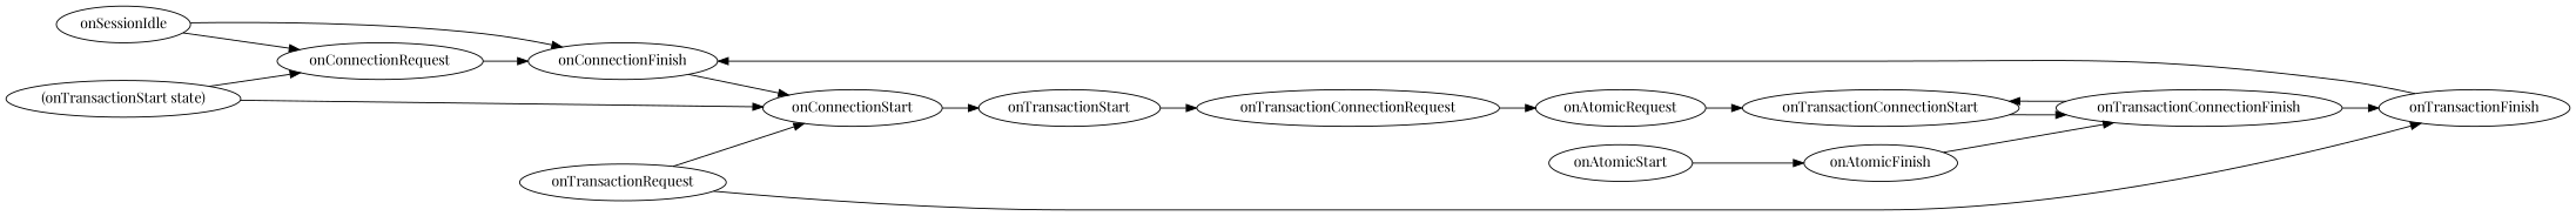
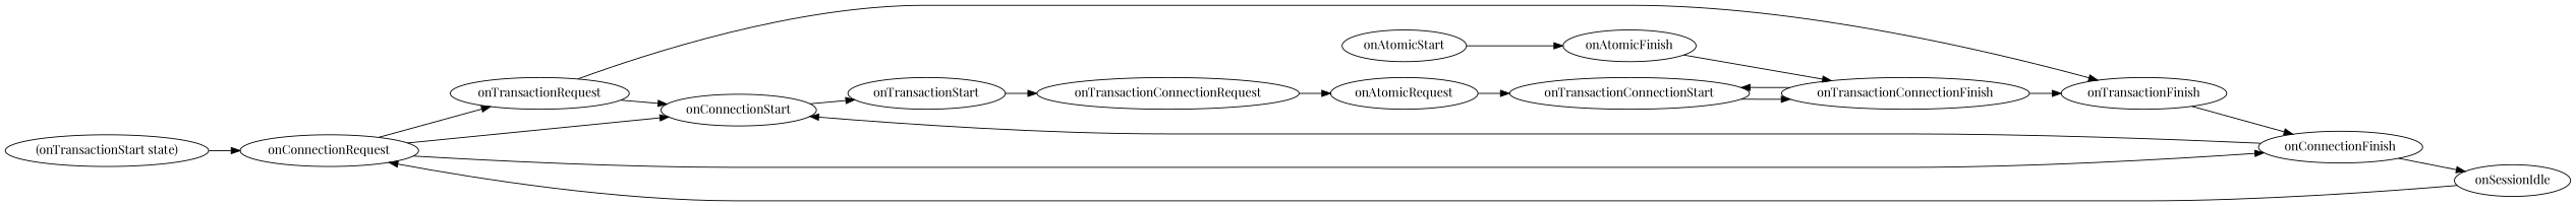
  digraph {
    fontname="Playfair Display"
    rankdir=LR
    node [fontname="Playfair Display"]
    edge [fontname="Playfair Display"]
    n1 [label="(onTransactionStart state)"]
    onConnectionRequest
    onConnectionStart
    onTransactionRequest
    onConnectionFinish
    onTransactionStart
    onTransactionFinish
    onSessionIdle
    onTransactionConnectionRequest
    onAtomicRequest
    onTransactionConnectionStart
    onTransactionConnectionFinish
    onAtomicStart
    onAtomicFinish
    n1 -> onConnectionRequest
-   n1 -> onConnectionStart
+   onConnectionRequest -> onConnectionStart
+   onConnectionRequest -> onTransactionRequest
    onConnectionRequest -> onConnectionFinish
    onConnectionStart -> onTransactionStart
    onTransactionRequest -> onConnectionStart
    onTransactionRequest -> onTransactionFinish
    onConnectionFinish -> onConnectionStart
-   onSessionIdle -> onConnectionFinish
+   onConnectionFinish -> onSessionIdle
    onTransactionStart -> onTransactionConnectionRequest
    onTransactionFinish -> onConnectionFinish
    onSessionIdle -> onConnectionRequest
    onTransactionConnectionRequest -> onAtomicRequest
    onAtomicRequest -> onTransactionConnectionStart
    onTransactionConnectionStart -> onTransactionConnectionFinish
    onTransactionConnectionFinish -> onTransactionFinish
    onTransactionConnectionFinish -> onTransactionConnectionStart
    onAtomicStart -> onAtomicFinish
    onAtomicFinish -> onTransactionConnectionFinish
  }
